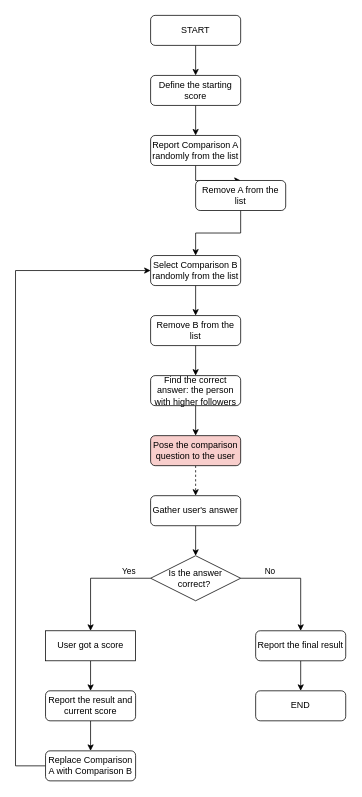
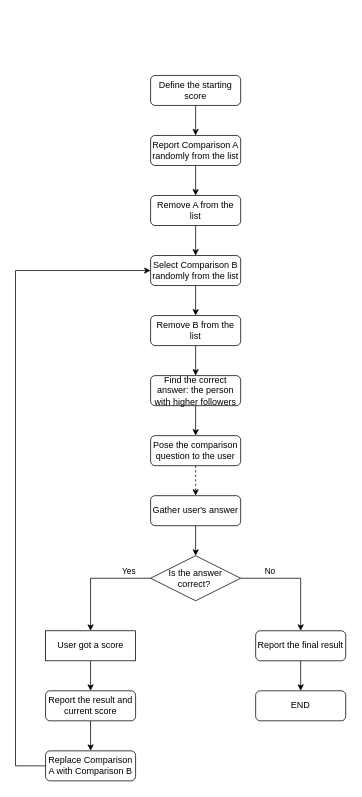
  <mxCell id="0" />
  <mxCell id="1" parent="0" />
- <mxCell id="2" value="" style="edgeStyle=orthogonalEdgeStyle;rounded=0;orthogonalLoop=1;jettySize=auto;html=1;" edge="1" parent="1" source="3" target="28"><mxGeometry relative="1" as="geometry" /></mxCell>
- <mxCell id="3" value="START" style="rounded=1;whiteSpace=wrap;html=1;fontSize=12;glass=0;strokeWidth=1;shadow=0;" parent="1" vertex="1"><mxGeometry x="200" y="20" width="120" height="40" as="geometry" /></mxCell>
  <mxCell id="4" value="" style="edgeStyle=orthogonalEdgeStyle;rounded=0;orthogonalLoop=1;jettySize=auto;html=1;" edge="1" parent="1" source="5" target="7"><mxGeometry relative="1" as="geometry" /></mxCell>
  <mxCell id="5" value="Report Comparison A randomly from the list" style="rounded=1;whiteSpace=wrap;html=1;fontSize=12;glass=0;strokeWidth=1;shadow=0;" vertex="1" parent="1"><mxGeometry x="200" y="180" width="120" height="40" as="geometry" /></mxCell>
  <mxCell id="6" value="" style="edgeStyle=orthogonalEdgeStyle;rounded=0;orthogonalLoop=1;jettySize=auto;html=1;" edge="1" parent="1" source="7" target="9"><mxGeometry relative="1" as="geometry" /></mxCell>
- <mxCell id="7" value="Remove A from the list" style="rounded=1;whiteSpace=wrap;html=1;fontSize=12;glass=0;strokeWidth=1;shadow=0;" vertex="1" parent="1"><mxGeometry x="260" y="240" width="120" height="40" as="geometry" /></mxCell>
+ <mxCell id="7" value="Remove A from the list" style="rounded=1;whiteSpace=wrap;html=1;fontSize=12;glass=0;strokeWidth=1;shadow=0;" vertex="1" parent="1"><mxGeometry x="200" y="260" width="120" height="40" as="geometry" /></mxCell>
  <mxCell id="8" value="" style="edgeStyle=orthogonalEdgeStyle;rounded=0;orthogonalLoop=1;jettySize=auto;html=1;" edge="1" parent="1" source="9" target="11"><mxGeometry relative="1" as="geometry" /></mxCell>
  <mxCell id="9" value="Select Comparison B randomly from the list" style="rounded=1;whiteSpace=wrap;html=1;fontSize=12;glass=0;strokeWidth=1;shadow=0;" vertex="1" parent="1"><mxGeometry x="200" y="340" width="120" height="40" as="geometry" /></mxCell>
  <mxCell id="10" value="" style="edgeStyle=orthogonalEdgeStyle;rounded=0;orthogonalLoop=1;jettySize=auto;html=1;" edge="1" parent="1" source="11" target="26"><mxGeometry relative="1" as="geometry" /></mxCell>
  <mxCell id="11" value="Remove B from the list" style="rounded=1;whiteSpace=wrap;html=1;fontSize=12;glass=0;strokeWidth=1;shadow=0;" vertex="1" parent="1"><mxGeometry x="200" y="420" width="120" height="40" as="geometry" /></mxCell>
  <mxCell id="12" value="" style="edgeStyle=orthogonalEdgeStyle;rounded=0;orthogonalLoop=1;jettySize=auto;html=1;dashed=1;" edge="1" parent="1" source="13" target="15"><mxGeometry relative="1" as="geometry" /></mxCell>
- <mxCell id="13" value="Pose the comparison question to the user" style="rounded=1;whiteSpace=wrap;html=1;fontSize=12;glass=0;strokeWidth=1;shadow=0;fillColor=#f8cecc;" vertex="1" parent="1"><mxGeometry x="200" y="580" width="120" height="40" as="geometry" /></mxCell>
+ <mxCell id="13" value="Pose the comparison question to the user" style="rounded=1;whiteSpace=wrap;html=1;fontSize=12;glass=0;strokeWidth=1;shadow=0;" vertex="1" parent="1"><mxGeometry x="200" y="580" width="120" height="40" as="geometry" /></mxCell>
  <mxCell id="14" value="" style="edgeStyle=orthogonalEdgeStyle;rounded=0;orthogonalLoop=1;jettySize=auto;html=1;" edge="1" parent="1" source="15" target="20"><mxGeometry relative="1" as="geometry" /></mxCell>
  <mxCell id="15" value="Gather user's answer" style="rounded=1;whiteSpace=wrap;html=1;fontSize=12;glass=0;strokeWidth=1;shadow=0;" vertex="1" parent="1"><mxGeometry x="200" y="660" width="120" height="40" as="geometry" /></mxCell>
  <mxCell id="16" value="" style="edgeStyle=orthogonalEdgeStyle;rounded=0;orthogonalLoop=1;jettySize=auto;html=1;" edge="1" parent="1" source="20" target="30"><mxGeometry relative="1" as="geometry" /></mxCell>
  <mxCell id="17" value="No" style="edgeLabel;html=1;align=center;verticalAlign=middle;resizable=0;points=[];" vertex="1" connectable="0" parent="16"><mxGeometry x="-0.493" y="3" relative="1" as="geometry"><mxPoint y="-7" as="offset" /></mxGeometry></mxCell>
  <mxCell id="18" value="" style="edgeStyle=orthogonalEdgeStyle;rounded=0;orthogonalLoop=1;jettySize=auto;html=1;" edge="1" parent="1" source="20" target="32"><mxGeometry relative="1" as="geometry"><mxPoint x="120" y="770" as="targetPoint" /></mxGeometry></mxCell>
  <mxCell id="19" value="Yes" style="edgeLabel;html=1;align=center;verticalAlign=middle;resizable=0;points=[];" vertex="1" connectable="0" parent="18"><mxGeometry x="-0.48" y="-4" relative="1" as="geometry"><mxPoint x="9" y="-6" as="offset" /></mxGeometry></mxCell>
  <mxCell id="20" value="Is the answer correct?&amp;nbsp;" style="rhombus;whiteSpace=wrap;html=1;rounded=0;shadow=0;strokeWidth=1;glass=0;" vertex="1" parent="1"><mxGeometry x="200" y="740" width="120" height="60" as="geometry" /></mxCell>
  <mxCell id="21" value="" style="edgeStyle=orthogonalEdgeStyle;rounded=0;orthogonalLoop=1;jettySize=auto;html=1;" edge="1" parent="1" source="22" target="24"><mxGeometry relative="1" as="geometry" /></mxCell>
  <mxCell id="22" value="Report the result and current score" style="rounded=1;whiteSpace=wrap;html=1;fontSize=12;glass=0;strokeWidth=1;shadow=0;" vertex="1" parent="1"><mxGeometry x="60" y="920" width="120" height="40" as="geometry" /></mxCell>
  <mxCell id="23" value="" style="edgeStyle=orthogonalEdgeStyle;rounded=0;orthogonalLoop=1;jettySize=auto;html=1;entryX=0;entryY=0.5;entryDx=0;entryDy=0;exitX=0;exitY=0.5;exitDx=0;exitDy=0;" edge="1" parent="1" source="24" target="9"><mxGeometry relative="1" as="geometry"><mxPoint x="100" y="870" as="targetPoint" /><Array as="points"><mxPoint y="1020" x="20" /><mxPoint y="360" x="20" /></Array></mxGeometry></mxCell>
  <mxCell id="24" value="Replace Comparison A with Comparison B" style="rounded=1;whiteSpace=wrap;html=1;fontSize=12;glass=0;strokeWidth=1;shadow=0;" vertex="1" parent="1"><mxGeometry x="60" y="1000" width="120" height="40" as="geometry" /></mxCell>
  <mxCell id="25" value="" style="edgeStyle=orthogonalEdgeStyle;rounded=0;orthogonalLoop=1;jettySize=auto;html=1;" edge="1" parent="1" source="26" target="13"><mxGeometry relative="1" as="geometry" /></mxCell>
  <mxCell id="26" value="Find the correct answer: the person with higher followers" style="rounded=1;whiteSpace=wrap;html=1;fontSize=12;glass=0;strokeWidth=1;shadow=0;" vertex="1" parent="1"><mxGeometry x="200" y="500" width="120" height="40" as="geometry" /></mxCell>
  <mxCell id="27" value="" style="edgeStyle=orthogonalEdgeStyle;rounded=0;orthogonalLoop=1;jettySize=auto;html=1;" edge="1" parent="1" source="28" target="5"><mxGeometry relative="1" as="geometry" /></mxCell>
  <mxCell id="28" value="Define the starting score" style="rounded=1;whiteSpace=wrap;html=1;fontSize=12;glass=0;strokeWidth=1;shadow=0;" vertex="1" parent="1"><mxGeometry x="200" y="100" width="120" height="40" as="geometry" /></mxCell>
  <mxCell id="29" value="" style="edgeStyle=orthogonalEdgeStyle;rounded=0;orthogonalLoop=1;jettySize=auto;html=1;" edge="1" parent="1" source="30" target="33"><mxGeometry relative="1" as="geometry" /></mxCell>
  <mxCell id="30" value="Report the final result" style="rounded=1;whiteSpace=wrap;html=1;fontSize=12;glass=0;strokeWidth=1;shadow=0;" vertex="1" parent="1"><mxGeometry x="340" y="840" width="120" height="40" as="geometry" /></mxCell>
  <mxCell id="31" value="" style="edgeStyle=orthogonalEdgeStyle;rounded=0;orthogonalLoop=1;jettySize=auto;html=1;" edge="1" parent="1" source="32" target="22"><mxGeometry relative="1" as="geometry" /></mxCell>
  <mxCell id="32" value="User got a score" style="whiteSpace=wrap;html=1;fontSize=12;glass=0;strokeWidth=1;shadow=0;rounded=0;" vertex="1" parent="1"><mxGeometry x="60" y="840" width="120" height="40" as="geometry" /></mxCell>
  <mxCell id="33" value="END" style="rounded=1;whiteSpace=wrap;html=1;fontSize=12;glass=0;strokeWidth=1;shadow=0;" vertex="1" parent="1"><mxGeometry x="340" y="920" width="120" height="40" as="geometry" /></mxCell>
